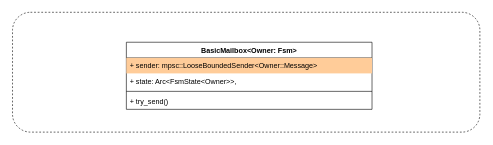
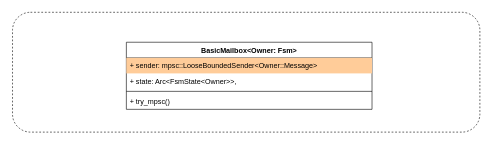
  <mxCell id="0" />
  <mxCell id="1" parent="0" />
  <mxCell id="2" value="BasicMailbox&lt;Owner: Fsm&gt;" style="swimlane;fontStyle=1;align=center;verticalAlign=top;childLayout=stackLayout;horizontal=1;startSize=26;horizontalStack=0;resizeParent=1;resizeParentMax=0;resizeLast=0;collapsible=1;marginBottom=0;" diagramCategory="uml" diagramName="Class" vertex="1" parent="1"><mxGeometry x="210" y="70" width="410" height="112" as="geometry" /></mxCell>
  <mxCell id="3" value="+ sender: mpsc::LooseBoundedSender&lt;Owner::Message&gt;" style="text;strokeColor=none;fillColor=#FFCC99;align=left;verticalAlign=top;spacingLeft=4;spacingRight=4;overflow=hidden;rotatable=0;points=[[0,0.5],[1,0.5]];portConstraint=eastwest;" vertex="1" parent="2"><mxGeometry y="26" width="410" height="26" as="geometry" /></mxCell>
  <mxCell id="4" value="+ state: Arc&lt;FsmState&lt;Owner&gt;&gt;," style="text;strokeColor=none;fillColor=none;align=left;verticalAlign=top;spacingLeft=4;spacingRight=4;overflow=hidden;rotatable=0;points=[[0,0.5],[1,0.5]];portConstraint=eastwest;" vertex="1" parent="2"><mxGeometry y="52" width="410" height="26" as="geometry" /></mxCell>
  <mxCell id="5" value="" style="line;strokeWidth=1;fillColor=none;align=left;verticalAlign=middle;spacingTop=-1;spacingLeft=3;spacingRight=3;rotatable=0;labelPosition=right;points=[];portConstraint=eastwest;" vertex="1" parent="2"><mxGeometry y="78" width="410" height="8" as="geometry" /></mxCell>
- <mxCell id="6" value="+ try_send()" style="text;strokeColor=none;fillColor=none;align=left;verticalAlign=top;spacingLeft=4;spacingRight=4;overflow=hidden;rotatable=0;points=[[0,0.5],[1,0.5]];portConstraint=eastwest;" vertex="1" parent="2"><mxGeometry y="86" width="410" height="26" as="geometry" /></mxCell>
+ <mxCell id="6" value="+ try_mpsc()" style="text;strokeColor=none;fillColor=none;align=left;verticalAlign=top;spacingLeft=4;spacingRight=4;overflow=hidden;rotatable=0;points=[[0,0.5],[1,0.5]];portConstraint=eastwest;" vertex="1" parent="2"><mxGeometry y="86" width="410" height="26" as="geometry" /></mxCell>
  <mxCell id="7" value="" style="rounded=1;whiteSpace=wrap;html=1;fillColor=none;dashed=1;" vertex="1" parent="1"><mxGeometry x="20" y="20" width="780" height="200" as="geometry" /></mxCell>
